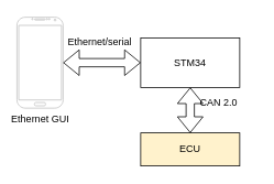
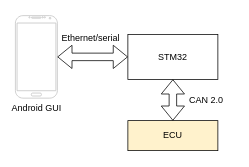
  <mxCell id="0" />
  <mxCell id="1" parent="0" />
- <mxCell id="2" value="STM34" style="rounded=0;whiteSpace=wrap;html=1;" vertex="1" parent="1"><mxGeometry x="170" y="45" width="120" height="60" as="geometry" /></mxCell>
- <mxCell id="3" value="Ethernet GUI" style="verticalLabelPosition=bottom;verticalAlign=top;html=1;shadow=0;dashed=0;strokeWidth=1;shape=mxgraph.android.phone2;fillColor=#ffffff;strokeColor=#c0c0c0;" vertex="1" parent="1"><mxGeometry x="20" y="20" width="56" height="110" as="geometry" /></mxCell>
+ <mxCell id="2" value="STM32" style="rounded=0;whiteSpace=wrap;html=1;" vertex="1" parent="1"><mxGeometry x="170" y="45" width="120" height="60" as="geometry" /></mxCell>
+ <mxCell id="3" value="Android GUI" style="verticalLabelPosition=bottom;verticalAlign=top;html=1;shadow=0;dashed=0;strokeWidth=1;shape=mxgraph.android.phone2;fillColor=#ffffff;strokeColor=#c0c0c0;" vertex="1" parent="1"><mxGeometry x="20" y="20" width="56" height="110" as="geometry" /></mxCell>
  <mxCell id="4" value="" style="shape=flexArrow;endArrow=classic;startArrow=classic;html=1;entryX=0;entryY=0.5;entryDx=0;entryDy=0;" edge="1" parent="1" target="2"><mxGeometry width="50" height="50" relative="1" as="geometry"><mxPoint x="76" y="75" as="sourcePoint" /><mxPoint x="146" y="75" as="targetPoint" /></mxGeometry></mxCell>
  <mxCell id="5" value="Ethernet/serial" style="text;html=1;resizable=0;points=[];autosize=1;align=left;verticalAlign=top;spacingTop=-4;" vertex="1" parent="1"><mxGeometry x="80" y="40" width="90" height="20" as="geometry" /></mxCell>
  <mxCell id="6" value="ECU" style="rounded=0;whiteSpace=wrap;html=1;fillColor=#fff2cc;" vertex="1" parent="1"><mxGeometry x="170" y="160" width="120" height="40" as="geometry" /></mxCell>
  <mxCell id="7" value="" style="shape=flexArrow;endArrow=classic;startArrow=classic;html=1;entryX=0.5;entryY=0;entryDx=0;entryDy=0;" edge="1" parent="1" target="6"><mxGeometry width="50" height="50" relative="1" as="geometry"><mxPoint x="230" y="105" as="sourcePoint" /><mxPoint x="230" y="155" as="targetPoint" /></mxGeometry></mxCell>
- <mxCell id="8" value="CAN 2.0" style="text;html=1;resizable=0;points=[];autosize=1;align=left;verticalAlign=top;spacingTop=-4;" vertex="1" parent="1"><mxGeometry x="240" y="112.5" width="60" height="20" as="geometry" /></mxCell>
+ <mxCell id="8" value="CAN 2.0" style="text;html=1;resizable=0;points=[];autosize=1;align=left;verticalAlign=top;spacingTop=-4;" vertex="1" parent="1"><mxGeometry x="250" y="122.5" width="60" height="20" as="geometry" /></mxCell>
